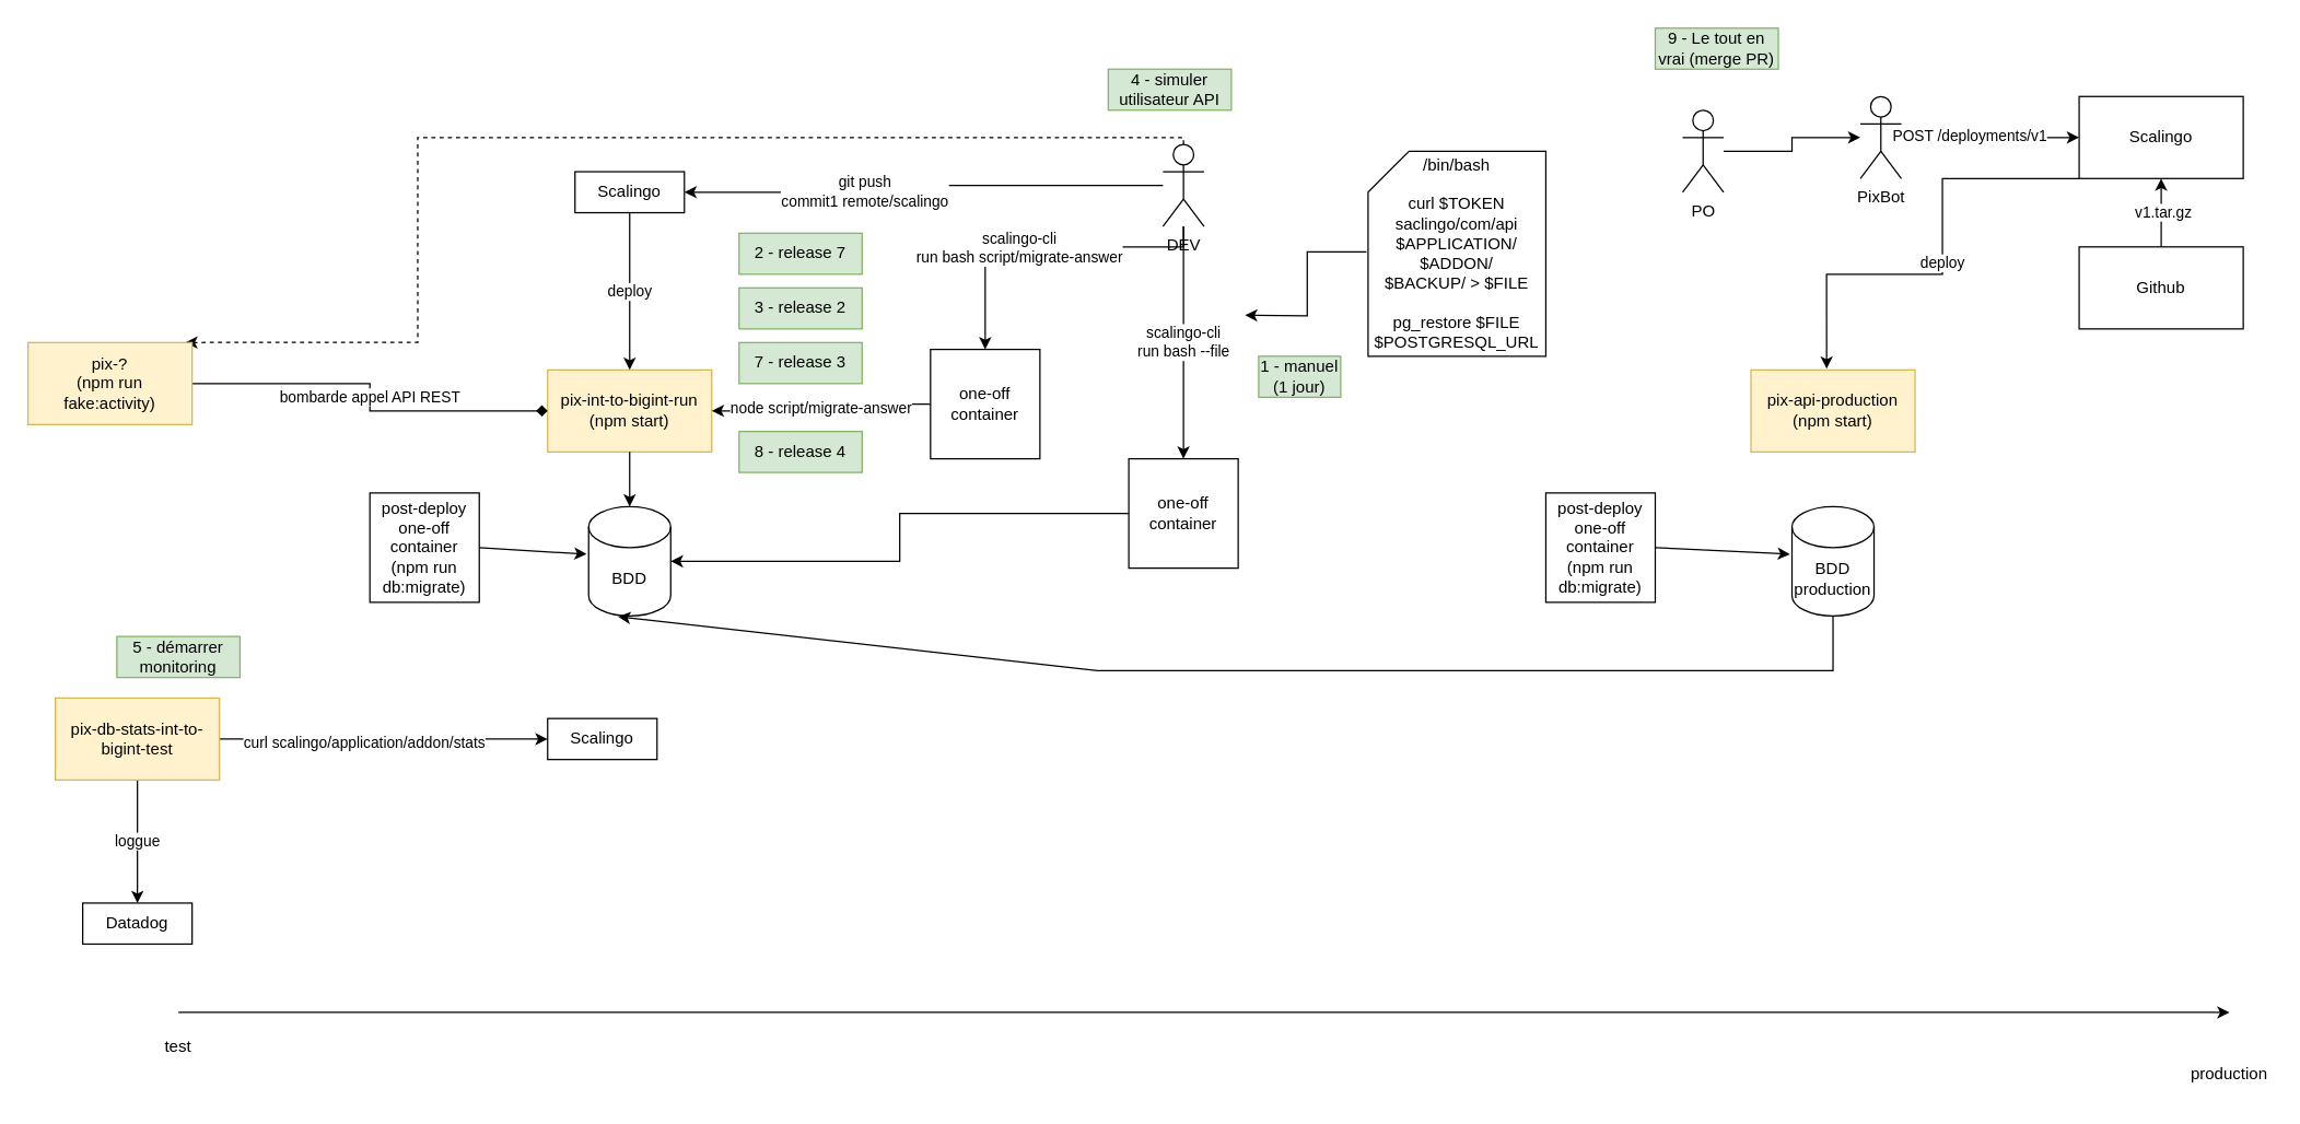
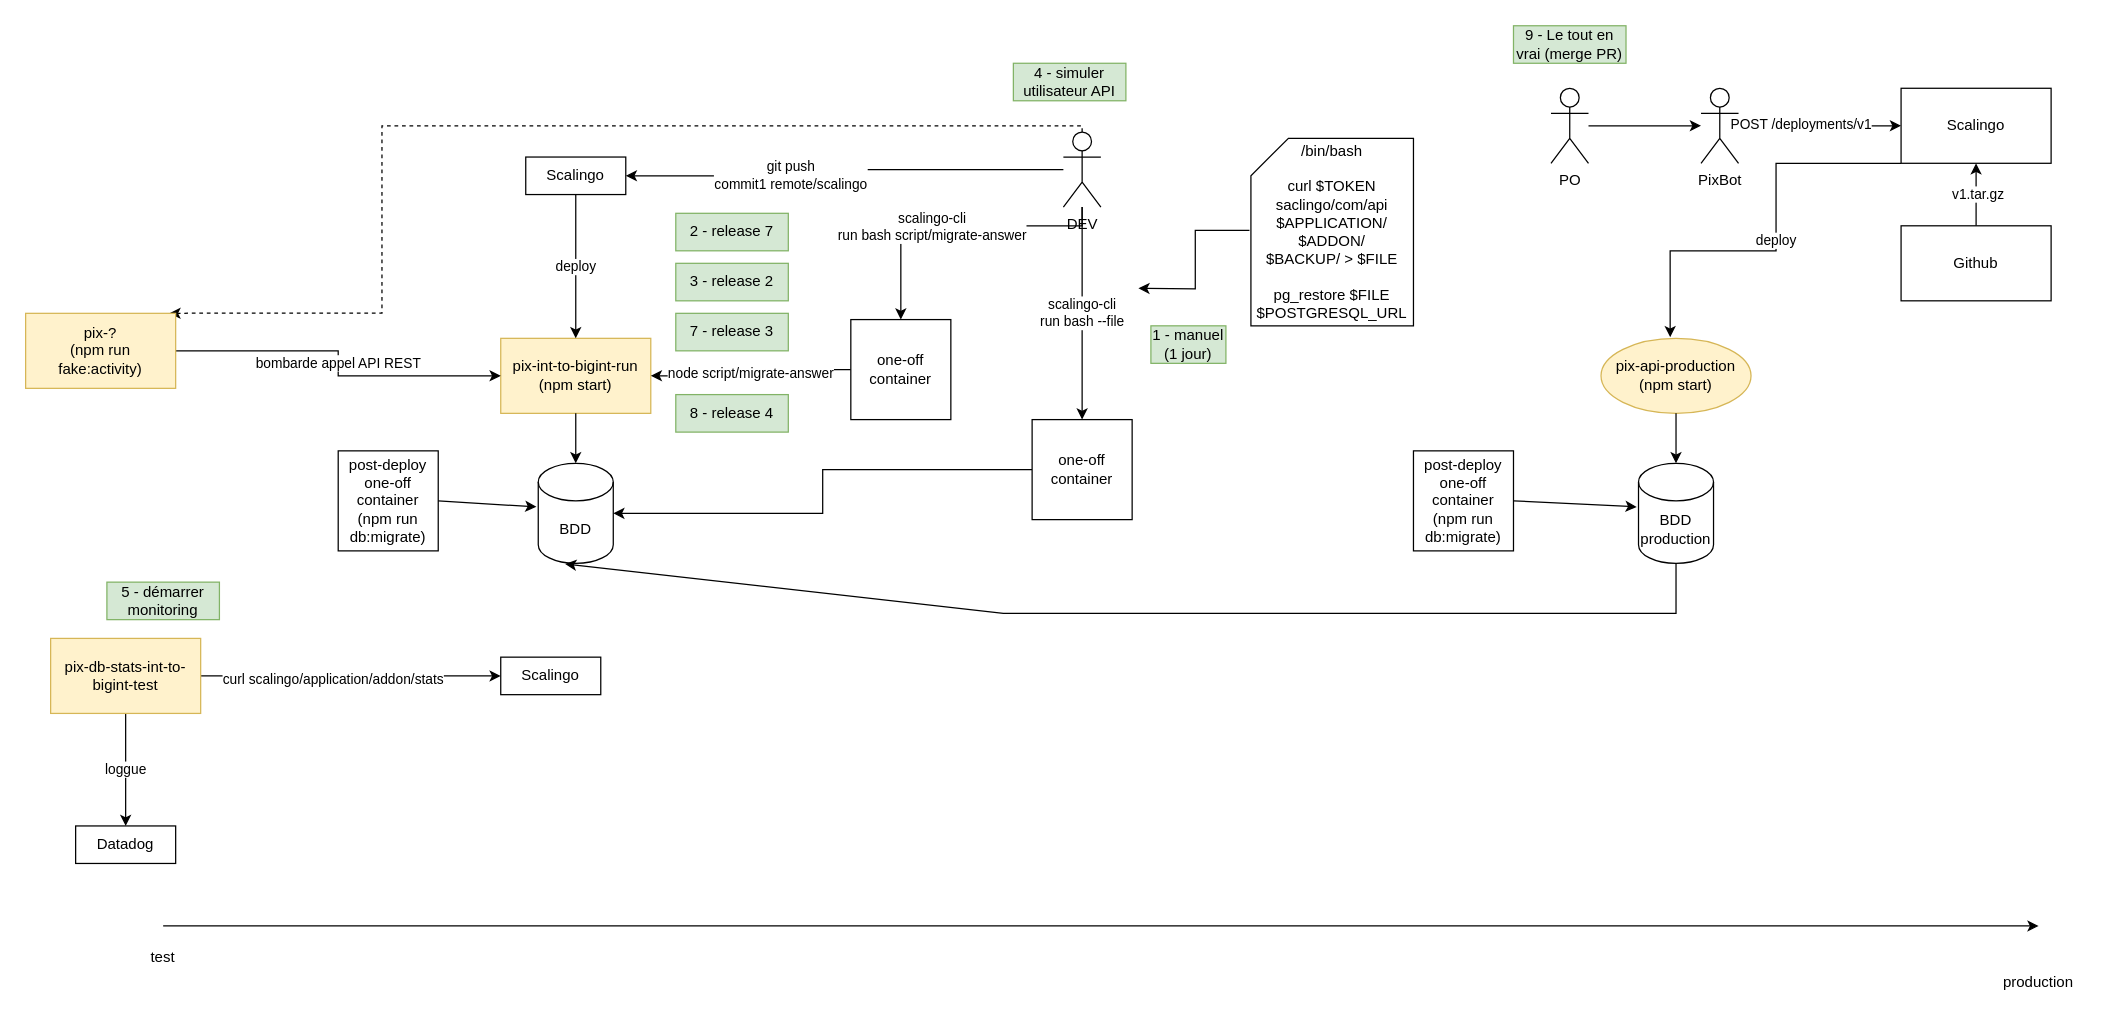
  <mxCell id="0" />
  <mxCell id="1" parent="0" />
- <mxCell id="2" value="pix-api-production&lt;br&gt;(npm start)" style="rounded=0;whiteSpace=wrap;html=1;fillColor=#fff2cc;strokeColor=#d6b656;" vertex="1" parent="1"><mxGeometry x="1280" y="270" width="120" height="60" as="geometry" /></mxCell>
+ <mxCell id="2" value="pix-api-production&lt;br&gt;(npm start)" style="ellipse;whiteSpace=wrap;html=1;fillColor=#fff2cc;strokeColor=#d6b656;" vertex="1" parent="1"><mxGeometry x="1280" y="270" width="120" height="60" as="geometry" /></mxCell>
  <mxCell id="3" value="BDD production" style="shape=cylinder3;whiteSpace=wrap;html=1;boundedLbl=1;backgroundOutline=1;size=15;" vertex="1" parent="1"><mxGeometry x="1310" y="370" width="60" height="80" as="geometry" /></mxCell>
+ <mxCell id="4" value="" style="endArrow=classic;html=1;rounded=0;exitX=0.5;exitY=1;exitDx=0;exitDy=0;" edge="1" parent="1" source="2" target="3"><mxGeometry width="50" height="50" relative="1" as="geometry"><mxPoint x="1490" y="440" as="sourcePoint" /><mxPoint x="1540" y="390" as="targetPoint" /></mxGeometry></mxCell>
  <mxCell id="5" value="post-deploy one-off container&lt;br&gt;(npm run db:migrate)" style="whiteSpace=wrap;html=1;aspect=fixed;" vertex="1" parent="1"><mxGeometry x="1130" y="360" width="80" height="80" as="geometry" /></mxCell>
  <mxCell id="6" value="" style="endArrow=classic;html=1;rounded=0;exitX=1;exitY=0.5;exitDx=0;exitDy=0;entryX=-0.024;entryY=0.435;entryDx=0;entryDy=0;entryPerimeter=0;" edge="1" parent="1" source="5" target="3"><mxGeometry width="50" height="50" relative="1" as="geometry"><mxPoint x="1490" y="430" as="sourcePoint" /><mxPoint x="1540" y="380" as="targetPoint" /></mxGeometry></mxCell>
  <mxCell id="7" value="" style="endArrow=classic;html=1;rounded=0;" edge="1" parent="1"><mxGeometry width="50" height="50" relative="1" as="geometry"><mxPoint x="130" y="740" as="sourcePoint" /><mxPoint x="1630" y="740" as="targetPoint" /></mxGeometry></mxCell>
  <mxCell id="8" value="production" style="text;html=1;strokeColor=none;fillColor=none;align=center;verticalAlign=middle;whiteSpace=wrap;rounded=0;" vertex="1" parent="1"><mxGeometry x="1600" y="770" width="60" height="30" as="geometry" /></mxCell>
  <mxCell id="9" value="test" style="text;html=1;strokeColor=none;fillColor=none;align=center;verticalAlign=middle;whiteSpace=wrap;rounded=0;" vertex="1" parent="1"><mxGeometry x="100" y="750" width="60" height="30" as="geometry" /></mxCell>
  <mxCell id="10" value="&lt;div&gt;pix-int-to-bigint-run&lt;/div&gt;&lt;div&gt;(npm start)&lt;/div&gt;" style="rounded=0;whiteSpace=wrap;html=1;fillColor=#fff2cc;strokeColor=#d6b656;" vertex="1" parent="1"><mxGeometry x="400" y="270" width="120" height="60" as="geometry" /></mxCell>
  <mxCell id="11" value="BDD" style="shape=cylinder3;whiteSpace=wrap;html=1;boundedLbl=1;backgroundOutline=1;size=15;" vertex="1" parent="1"><mxGeometry x="430" y="370" width="60" height="80" as="geometry" /></mxCell>
  <mxCell id="12" value="" style="endArrow=classic;html=1;rounded=0;exitX=0.5;exitY=1;exitDx=0;exitDy=0;" edge="1" parent="1" source="10" target="11"><mxGeometry width="50" height="50" relative="1" as="geometry"><mxPoint x="610" y="440" as="sourcePoint" /><mxPoint x="660" y="390" as="targetPoint" /></mxGeometry></mxCell>
  <mxCell id="13" value="post-deploy one-off container&lt;br&gt;(npm run db:migrate)" style="whiteSpace=wrap;html=1;aspect=fixed;" vertex="1" parent="1"><mxGeometry x="270" y="360" width="80" height="80" as="geometry" /></mxCell>
  <mxCell id="14" value="" style="endArrow=classic;html=1;rounded=0;exitX=1;exitY=0.5;exitDx=0;exitDy=0;entryX=-0.024;entryY=0.435;entryDx=0;entryDy=0;entryPerimeter=0;" edge="1" parent="1" source="13" target="11"><mxGeometry width="50" height="50" relative="1" as="geometry"><mxPoint x="630" y="430" as="sourcePoint" /><mxPoint x="680" y="380" as="targetPoint" /></mxGeometry></mxCell>
  <mxCell id="15" style="edgeStyle=orthogonalEdgeStyle;rounded=0;orthogonalLoop=1;jettySize=auto;html=1;" edge="1" parent="1" source="16" target="19"><mxGeometry relative="1" as="geometry" /></mxCell>
- <mxCell id="16" value="PO" style="shape=umlActor;verticalLabelPosition=bottom;verticalAlign=top;html=1;outlineConnect=0;" vertex="1" parent="1"><mxGeometry x="1230" y="80" width="30" height="60" as="geometry" /></mxCell>
+ <mxCell id="16" value="PO" style="shape=umlActor;verticalLabelPosition=bottom;verticalAlign=top;html=1;outlineConnect=0;" vertex="1" parent="1"><mxGeometry x="1240" y="70" width="30" height="60" as="geometry" /></mxCell>
  <mxCell id="17" style="edgeStyle=orthogonalEdgeStyle;rounded=0;orthogonalLoop=1;jettySize=auto;html=1;entryX=0;entryY=0.5;entryDx=0;entryDy=0;" edge="1" parent="1" source="19" target="23"><mxGeometry relative="1" as="geometry" /></mxCell>
  <mxCell id="18" value="POST /deployments/v1" style="edgeLabel;html=1;align=center;verticalAlign=middle;resizable=0;points=[];" vertex="1" connectable="0" parent="17"><mxGeometry x="-0.251" y="2" relative="1" as="geometry"><mxPoint as="offset" /></mxGeometry></mxCell>
  <mxCell id="19" value="PixBot" style="shape=umlActor;verticalLabelPosition=bottom;verticalAlign=top;html=1;outlineConnect=0;" vertex="1" parent="1"><mxGeometry x="1360" y="70" width="30" height="60" as="geometry" /></mxCell>
  <mxCell id="20" value="&amp;nbsp;v1.tar.gz" style="edgeStyle=orthogonalEdgeStyle;rounded=0;orthogonalLoop=1;jettySize=auto;html=1;entryX=0.5;entryY=1;entryDx=0;entryDy=0;" edge="1" parent="1" source="21" target="23"><mxGeometry relative="1" as="geometry" /></mxCell>
  <mxCell id="21" value="Github" style="rounded=0;whiteSpace=wrap;html=1;" vertex="1" parent="1"><mxGeometry x="1520" y="180" width="120" height="60" as="geometry" /></mxCell>
  <mxCell id="22" value="deploy" style="edgeStyle=orthogonalEdgeStyle;rounded=0;orthogonalLoop=1;jettySize=auto;html=1;exitX=0;exitY=1;exitDx=0;exitDy=0;entryX=0.461;entryY=-0.015;entryDx=0;entryDy=0;entryPerimeter=0;" edge="1" parent="1" source="23" target="2"><mxGeometry relative="1" as="geometry"><Array as="points"><mxPoint x="1420" y="130" /><mxPoint x="1420" y="200" /><mxPoint x="1335" y="200" /></Array></mxGeometry></mxCell>
  <mxCell id="23" value="Scalingo" style="rounded=0;whiteSpace=wrap;html=1;" vertex="1" parent="1"><mxGeometry x="1520" y="70" width="120" height="60" as="geometry" /></mxCell>
  <mxCell id="24" value="deploy" style="edgeStyle=orthogonalEdgeStyle;rounded=0;orthogonalLoop=1;jettySize=auto;html=1;entryX=0.5;entryY=0;entryDx=0;entryDy=0;" edge="1" parent="1" source="25" target="10"><mxGeometry relative="1" as="geometry" /></mxCell>
  <mxCell id="25" value="Scalingo" style="rounded=0;whiteSpace=wrap;html=1;" vertex="1" parent="1"><mxGeometry x="420" y="125" width="80" height="30" as="geometry" /></mxCell>
  <mxCell id="26" value="&lt;br&gt;" style="edgeStyle=orthogonalEdgeStyle;rounded=0;orthogonalLoop=1;jettySize=auto;html=1;entryX=1;entryY=0.5;entryDx=0;entryDy=0;" edge="1" parent="1" source="32" target="25"><mxGeometry relative="1" as="geometry" /></mxCell>
  <mxCell id="27" value="git push &lt;br&gt;commit1 remote/scalingo" style="edgeLabel;html=1;align=center;verticalAlign=middle;resizable=0;points=[];" vertex="1" connectable="0" parent="26"><mxGeometry x="0.264" y="-1" relative="1" as="geometry"><mxPoint as="offset" /></mxGeometry></mxCell>
  <mxCell id="28" value="scalingo-cli&lt;br&gt;run bash --file" style="edgeStyle=orthogonalEdgeStyle;rounded=0;orthogonalLoop=1;jettySize=auto;html=1;" edge="1" parent="1" source="32" target="35"><mxGeometry relative="1" as="geometry"><mxPoint x="865" y="365" as="targetPoint" /></mxGeometry></mxCell>
  <mxCell id="29" style="edgeStyle=orthogonalEdgeStyle;rounded=0;orthogonalLoop=1;jettySize=auto;html=1;entryX=0.958;entryY=-0.001;entryDx=0;entryDy=0;entryPerimeter=0;dashed=1;" edge="1" parent="1" source="32" target="46"><mxGeometry relative="1" as="geometry"><Array as="points"><mxPoint x="865" y="100" /><mxPoint x="305" y="100" /></Array></mxGeometry></mxCell>
  <mxCell id="30" style="edgeStyle=orthogonalEdgeStyle;rounded=0;orthogonalLoop=1;jettySize=auto;html=1;" edge="1" parent="1" source="32" target="49"><mxGeometry relative="1" as="geometry"><Array as="points"><mxPoint x="865" y="180" /><mxPoint x="720" y="180" /></Array></mxGeometry></mxCell>
  <mxCell id="31" value="scalingo-cli&lt;br&gt;run bash script/migrate-answer" style="edgeLabel;html=1;align=center;verticalAlign=middle;resizable=0;points=[];" vertex="1" connectable="0" parent="30"><mxGeometry x="0.158" relative="1" as="geometry"><mxPoint as="offset" /></mxGeometry></mxCell>
  <mxCell id="32" value="DEV" style="shape=umlActor;verticalLabelPosition=bottom;verticalAlign=top;html=1;outlineConnect=0;" vertex="1" parent="1"><mxGeometry x="850" y="105" width="30" height="60" as="geometry" /></mxCell>
  <mxCell id="33" value="" style="endArrow=classic;html=1;rounded=0;exitX=0.5;exitY=1;exitDx=0;exitDy=0;exitPerimeter=0;entryX=0.359;entryY=1.006;entryDx=0;entryDy=0;entryPerimeter=0;" edge="1" parent="1" source="3" target="11"><mxGeometry width="50" height="50" relative="1" as="geometry"><mxPoint x="1050" y="490" as="sourcePoint" /><mxPoint x="1100" y="440" as="targetPoint" /><Array as="points"><mxPoint x="1340" y="490" /><mxPoint x="802" y="490" /></Array></mxGeometry></mxCell>
  <mxCell id="34" style="edgeStyle=orthogonalEdgeStyle;rounded=0;orthogonalLoop=1;jettySize=auto;html=1;" edge="1" parent="1" source="35" target="11"><mxGeometry relative="1" as="geometry" /></mxCell>
  <mxCell id="35" value="one-off container&lt;br&gt;" style="whiteSpace=wrap;html=1;aspect=fixed;" vertex="1" parent="1"><mxGeometry x="825" y="335" width="80" height="80" as="geometry" /></mxCell>
  <mxCell id="36" style="edgeStyle=orthogonalEdgeStyle;rounded=0;orthogonalLoop=1;jettySize=auto;html=1;exitX=-0.009;exitY=0.491;exitDx=0;exitDy=0;exitPerimeter=0;" edge="1" parent="1" source="37"><mxGeometry relative="1" as="geometry"><mxPoint x="910" y="230" as="targetPoint" /><mxPoint x="960" y="185.034" as="sourcePoint" /></mxGeometry></mxCell>
  <mxCell id="37" value="/bin/bash&lt;br&gt;&lt;br&gt;curl $TOKEN&lt;br&gt;saclingo/com/api $APPLICATION/&lt;br&gt;$ADDON/&lt;br&gt;$BACKUP/ &amp;gt; $FILE&lt;br&gt;&lt;br&gt;pg_restore $FILE $POSTGRESQL_URL" style="shape=card;whiteSpace=wrap;html=1;" vertex="1" parent="1"><mxGeometry x="1000" y="110" width="130" height="150" as="geometry" /></mxCell>
  <mxCell id="38" value="1 - manuel&lt;br&gt;(1 jour)" style="text;html=1;strokeColor=#82b366;fillColor=#d5e8d4;align=center;verticalAlign=middle;whiteSpace=wrap;rounded=0;" vertex="1" parent="1"><mxGeometry x="920" y="260" width="60" height="30" as="geometry" /></mxCell>
  <mxCell id="39" value="2 - release 7" style="text;html=1;strokeColor=#82b366;fillColor=#d5e8d4;align=center;verticalAlign=middle;whiteSpace=wrap;rounded=0;" vertex="1" parent="1"><mxGeometry x="540" y="170" width="90" height="30" as="geometry" /></mxCell>
  <mxCell id="40" value="3 - release 2" style="text;html=1;strokeColor=#82b366;fillColor=#d5e8d4;align=center;verticalAlign=middle;whiteSpace=wrap;rounded=0;" vertex="1" parent="1"><mxGeometry x="540" y="210" width="90" height="30" as="geometry" /></mxCell>
  <mxCell id="41" style="edgeStyle=orthogonalEdgeStyle;rounded=0;orthogonalLoop=1;jettySize=auto;html=1;" edge="1" parent="1" source="44" target="50"><mxGeometry relative="1" as="geometry" /></mxCell>
  <mxCell id="42" value="curl scalingo/application/addon/stats" style="edgeLabel;html=1;align=center;verticalAlign=middle;resizable=0;points=[];" vertex="1" connectable="0" parent="41"><mxGeometry x="-0.129" y="-2" relative="1" as="geometry"><mxPoint as="offset" /></mxGeometry></mxCell>
  <mxCell id="43" value="loggue" style="edgeStyle=orthogonalEdgeStyle;rounded=0;orthogonalLoop=1;jettySize=auto;html=1;" edge="1" parent="1" source="44" target="51"><mxGeometry relative="1" as="geometry" /></mxCell>
  <mxCell id="44" value="&lt;div&gt;pix-db-stats-int-to-bigint-test&lt;/div&gt;" style="rounded=0;whiteSpace=wrap;html=1;fillColor=#fff2cc;strokeColor=#d6b656;" vertex="1" parent="1"><mxGeometry x="40" y="510" width="120" height="60" as="geometry" /></mxCell>
- <mxCell id="45" value="bombarde appel API REST" style="edgeStyle=orthogonalEdgeStyle;rounded=0;orthogonalLoop=1;jettySize=auto;html=1;entryX=0;entryY=0.5;entryDx=0;entryDy=0;endArrow=diamond;" edge="1" parent="1" source="46" target="10"><mxGeometry relative="1" as="geometry" /></mxCell>
+ <mxCell id="45" value="bombarde appel API REST" style="edgeStyle=orthogonalEdgeStyle;rounded=0;orthogonalLoop=1;jettySize=auto;html=1;entryX=0;entryY=0.5;entryDx=0;entryDy=0;" edge="1" parent="1" source="46" target="10"><mxGeometry relative="1" as="geometry" /></mxCell>
  <mxCell id="46" value="&lt;div&gt;pix-?&lt;/div&gt;&lt;div&gt;(npm run fake:activity)&lt;/div&gt;" style="rounded=0;whiteSpace=wrap;html=1;fillColor=#fff2cc;strokeColor=#d6b656;" vertex="1" parent="1"><mxGeometry x="20" y="250" width="120" height="60" as="geometry" /></mxCell>
  <mxCell id="47" value="4 - simuler utilisateur API" style="text;html=1;strokeColor=#82b366;fillColor=#d5e8d4;align=center;verticalAlign=middle;whiteSpace=wrap;rounded=0;" vertex="1" parent="1"><mxGeometry x="810" y="50" width="90" height="30" as="geometry" /></mxCell>
  <mxCell id="48" value="node script/migrate-answer" style="edgeStyle=orthogonalEdgeStyle;rounded=0;orthogonalLoop=1;jettySize=auto;html=1;entryX=1;entryY=0.5;entryDx=0;entryDy=0;" edge="1" parent="1" source="49" target="10"><mxGeometry relative="1" as="geometry" /></mxCell>
  <mxCell id="49" value="one-off container&lt;br&gt;" style="whiteSpace=wrap;html=1;aspect=fixed;" vertex="1" parent="1"><mxGeometry x="680" y="255" width="80" height="80" as="geometry" /></mxCell>
  <mxCell id="50" value="Scalingo" style="rounded=0;whiteSpace=wrap;html=1;" vertex="1" parent="1"><mxGeometry x="400" y="525" width="80" height="30" as="geometry" /></mxCell>
  <mxCell id="51" value="Datadog" style="rounded=0;whiteSpace=wrap;html=1;" vertex="1" parent="1"><mxGeometry x="60" y="660" width="80" height="30" as="geometry" /></mxCell>
  <mxCell id="52" value="5 - démarrer monitoring" style="text;html=1;strokeColor=#82b366;fillColor=#d5e8d4;align=center;verticalAlign=middle;whiteSpace=wrap;rounded=0;" vertex="1" parent="1"><mxGeometry x="85" y="465" width="90" height="30" as="geometry" /></mxCell>
  <mxCell id="53" value="7 - release 3" style="text;html=1;strokeColor=#82b366;fillColor=#d5e8d4;align=center;verticalAlign=middle;whiteSpace=wrap;rounded=0;" vertex="1" parent="1"><mxGeometry x="540" y="250" width="90" height="30" as="geometry" /></mxCell>
  <mxCell id="54" value="8 - release 4" style="text;html=1;strokeColor=#82b366;fillColor=#d5e8d4;align=center;verticalAlign=middle;whiteSpace=wrap;rounded=0;" vertex="1" parent="1"><mxGeometry x="540" y="315" width="90" height="30" as="geometry" /></mxCell>
  <mxCell id="55" value="9 - Le tout en vrai (merge PR)" style="text;html=1;strokeColor=#82b366;fillColor=#d5e8d4;align=center;verticalAlign=middle;whiteSpace=wrap;rounded=0;" vertex="1" parent="1"><mxGeometry x="1210" y="20" width="90" height="30" as="geometry" /></mxCell>
